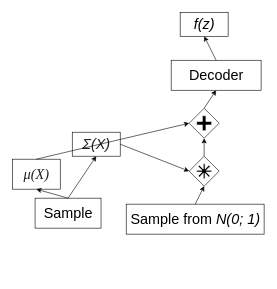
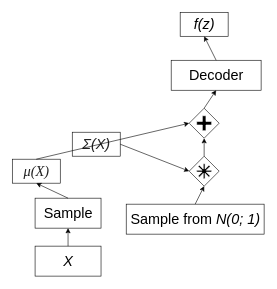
  <mxCell id="0" />
  <mxCell id="1" parent="0" />
  <mxCell id="2" value="&lt;i&gt;&lt;font style=&quot;font-size: 24px&quot;&gt;f(z)&lt;/font&gt;&lt;/i&gt;" style="html=1;" vertex="1" parent="1"><mxGeometry x="300" y="20" width="80" height="40" as="geometry" /></mxCell>
  <mxCell id="3" value="&lt;font style=&quot;font-size: 24px&quot;&gt;Decoder&lt;/font&gt;" style="html=1;" vertex="1" parent="1"><mxGeometry x="285" y="100" width="150" height="50" as="geometry" /></mxCell>
  <mxCell id="4" value="" style="endArrow=classic;html=1;entryX=0.5;entryY=1;entryDx=0;entryDy=0;exitX=0.5;exitY=0;exitDx=0;exitDy=0;" edge="1" parent="1" source="3" target="2"><mxGeometry width="50" height="50" relative="1" as="geometry"><mxPoint x="290" y="220" as="sourcePoint" /><mxPoint x="340" y="170" as="targetPoint" /></mxGeometry></mxCell>
  <mxCell id="5" value="" style="endArrow=classic;html=1;entryX=0.5;entryY=1;entryDx=0;entryDy=0;exitX=0.5;exitY=0;exitDx=0;exitDy=0;" edge="1" parent="1" target="3"><mxGeometry width="50" height="50" relative="1" as="geometry"><mxPoint x="340" y="180" as="sourcePoint" /><mxPoint x="340" y="230" as="targetPoint" /></mxGeometry></mxCell>
  <mxCell id="6" value="" style="shape=mxgraph.bpmn.shape;html=1;verticalLabelPosition=bottom;labelBackgroundColor=#ffffff;verticalAlign=top;align=center;perimeter=rhombusPerimeter;background=gateway;outlineConnect=0;outline=none;symbol=complexGw;" vertex="1" parent="1"><mxGeometry x="315" y="260" width="50" height="50" as="geometry" /></mxCell>
  <mxCell id="7" value="" style="shape=mxgraph.bpmn.shape;html=1;verticalLabelPosition=bottom;labelBackgroundColor=#ffffff;verticalAlign=top;align=center;perimeter=rhombusPerimeter;background=gateway;outlineConnect=0;outline=none;symbol=parallelGw;" vertex="1" parent="1"><mxGeometry x="315" y="180" width="50" height="50" as="geometry" /></mxCell>
  <mxCell id="8" value="" style="endArrow=classic;html=1;entryX=0.5;entryY=1;entryDx=0;entryDy=0;exitX=0.5;exitY=0;exitDx=0;exitDy=0;" edge="1" parent="1" source="6" target="7"><mxGeometry width="50" height="50" relative="1" as="geometry"><mxPoint x="150" y="270" as="sourcePoint" /><mxPoint x="200" y="220" as="targetPoint" /></mxGeometry></mxCell>
  <mxCell id="9" value="&lt;font style=&quot;font-size: 24px&quot;&gt;Sample from &lt;i&gt;N(0; 1)&lt;/i&gt;&lt;/font&gt;" style="html=1;" vertex="1" parent="1"><mxGeometry x="210" y="340" width="230" height="50" as="geometry" /></mxCell>
  <mxCell id="10" value="" style="endArrow=classic;html=1;entryX=0.5;entryY=1;entryDx=0;entryDy=0;exitX=0.5;exitY=0;exitDx=0;exitDy=0;" edge="1" parent="1" source="9" target="6"><mxGeometry width="50" height="50" relative="1" as="geometry"><mxPoint x="-330" y="240" as="sourcePoint" /><mxPoint x="-280" y="190" as="targetPoint" /></mxGeometry></mxCell>
- <mxCell id="11" value="&lt;span style=&quot;white-space: normal ; color: rgb(34 , 34 , 34) ; font-family: &amp;#34;palatino linotype&amp;#34; , &amp;#34;new athena unicode&amp;#34; , &amp;#34;athena&amp;#34; , &amp;#34;gentium&amp;#34; , &amp;#34;code2000&amp;#34; , serif ; background-color: rgb(255 , 255 , 255)&quot;&gt;&lt;font style=&quot;font-size: 24px&quot;&gt;&lt;i&gt;μ(X)&lt;/i&gt;&lt;/font&gt;&lt;/span&gt;" style="html=1;" vertex="1" parent="1"><mxGeometry x="20" y="265" width="80" height="50" as="geometry" /></mxCell>
+ <mxCell id="11" value="&lt;span style=&quot;white-space: normal ; color: rgb(34 , 34 , 34) ; font-family: &amp;#34;palatino linotype&amp;#34; , &amp;#34;new athena unicode&amp;#34; , &amp;#34;athena&amp;#34; , &amp;#34;gentium&amp;#34; , &amp;#34;code2000&amp;#34; , serif ; background-color: rgb(255 , 255 , 255)&quot;&gt;&lt;font style=&quot;font-size: 24px&quot;&gt;&lt;i&gt;μ(X)&lt;/i&gt;&lt;/font&gt;&lt;/span&gt;" style="html=1;" vertex="1" parent="1"><mxGeometry x="20" y="265" width="80" height="40" as="geometry" /></mxCell>
  <mxCell id="12" value="&lt;span style=&quot;white-space: normal ; color: rgb(34 , 34 , 34) ; font-family: sans-serif ; background-color: rgb(255 , 255 , 255)&quot;&gt;&lt;i&gt;&lt;font style=&quot;font-size: 24px&quot;&gt;Σ(X)&lt;/font&gt;&lt;/i&gt;&lt;/span&gt;" style="html=1;" vertex="1" parent="1"><mxGeometry x="120" y="220" width="80" height="40" as="geometry" /></mxCell>
  <mxCell id="13" value="" style="endArrow=classic;html=1;entryX=0;entryY=0.5;entryDx=0;entryDy=0;exitX=1;exitY=0.5;exitDx=0;exitDy=0;" edge="1" parent="1" source="12" target="6"><mxGeometry width="50" height="50" relative="1" as="geometry"><mxPoint x="20" y="460" as="sourcePoint" /><mxPoint x="70" y="410" as="targetPoint" /></mxGeometry></mxCell>
  <mxCell id="14" value="&lt;font style=&quot;font-size: 24px&quot;&gt;Sample&lt;/font&gt;" style="html=1;" vertex="1" parent="1"><mxGeometry x="58" y="330" width="110" height="50" as="geometry" /></mxCell>
- <mxCell id="15" value="" style="endArrow=classic;html=1;entryX=0.5;entryY=1;entryDx=0;entryDy=0;exitX=0.5;exitY=0;exitDx=0;exitDy=0;" edge="1" parent="1" source="14" target="12"><mxGeometry width="50" height="50" relative="1" as="geometry"><mxPoint x="20" y="460" as="sourcePoint" /><mxPoint x="70" y="410" as="targetPoint" /></mxGeometry></mxCell>
  <mxCell id="16" value="" style="endArrow=classic;html=1;entryX=0.5;entryY=1;entryDx=0;entryDy=0;exitX=0.5;exitY=0;exitDx=0;exitDy=0;" edge="1" parent="1" source="14" target="11"><mxGeometry width="50" height="50" relative="1" as="geometry"><mxPoint x="20" y="460" as="sourcePoint" /><mxPoint x="70" y="410" as="targetPoint" /></mxGeometry></mxCell>
  <mxCell id="17" value="" style="endArrow=classic;html=1;entryX=0;entryY=0.5;entryDx=0;entryDy=0;exitX=0.5;exitY=0;exitDx=0;exitDy=0;" edge="1" parent="1" source="11" target="7"><mxGeometry width="50" height="50" relative="1" as="geometry"><mxPoint x="20" y="460" as="sourcePoint" /><mxPoint x="70" y="410" as="targetPoint" /></mxGeometry></mxCell>
+ <mxCell id="18" value="&lt;i&gt;&lt;font style=&quot;font-size: 24px&quot;&gt;X&lt;/font&gt;&lt;/i&gt;" style="html=1;" vertex="1" parent="1"><mxGeometry x="58" y="410" width="110" height="50" as="geometry" /></mxCell>
+ <mxCell id="19" value="" style="endArrow=classic;html=1;entryX=0.5;entryY=1;entryDx=0;entryDy=0;exitX=0.5;exitY=0;exitDx=0;exitDy=0;" edge="1" parent="1" source="18" target="14"><mxGeometry width="50" height="50" relative="1" as="geometry"><mxPoint x="20" y="530" as="sourcePoint" /><mxPoint x="70" y="480" as="targetPoint" /></mxGeometry></mxCell>
